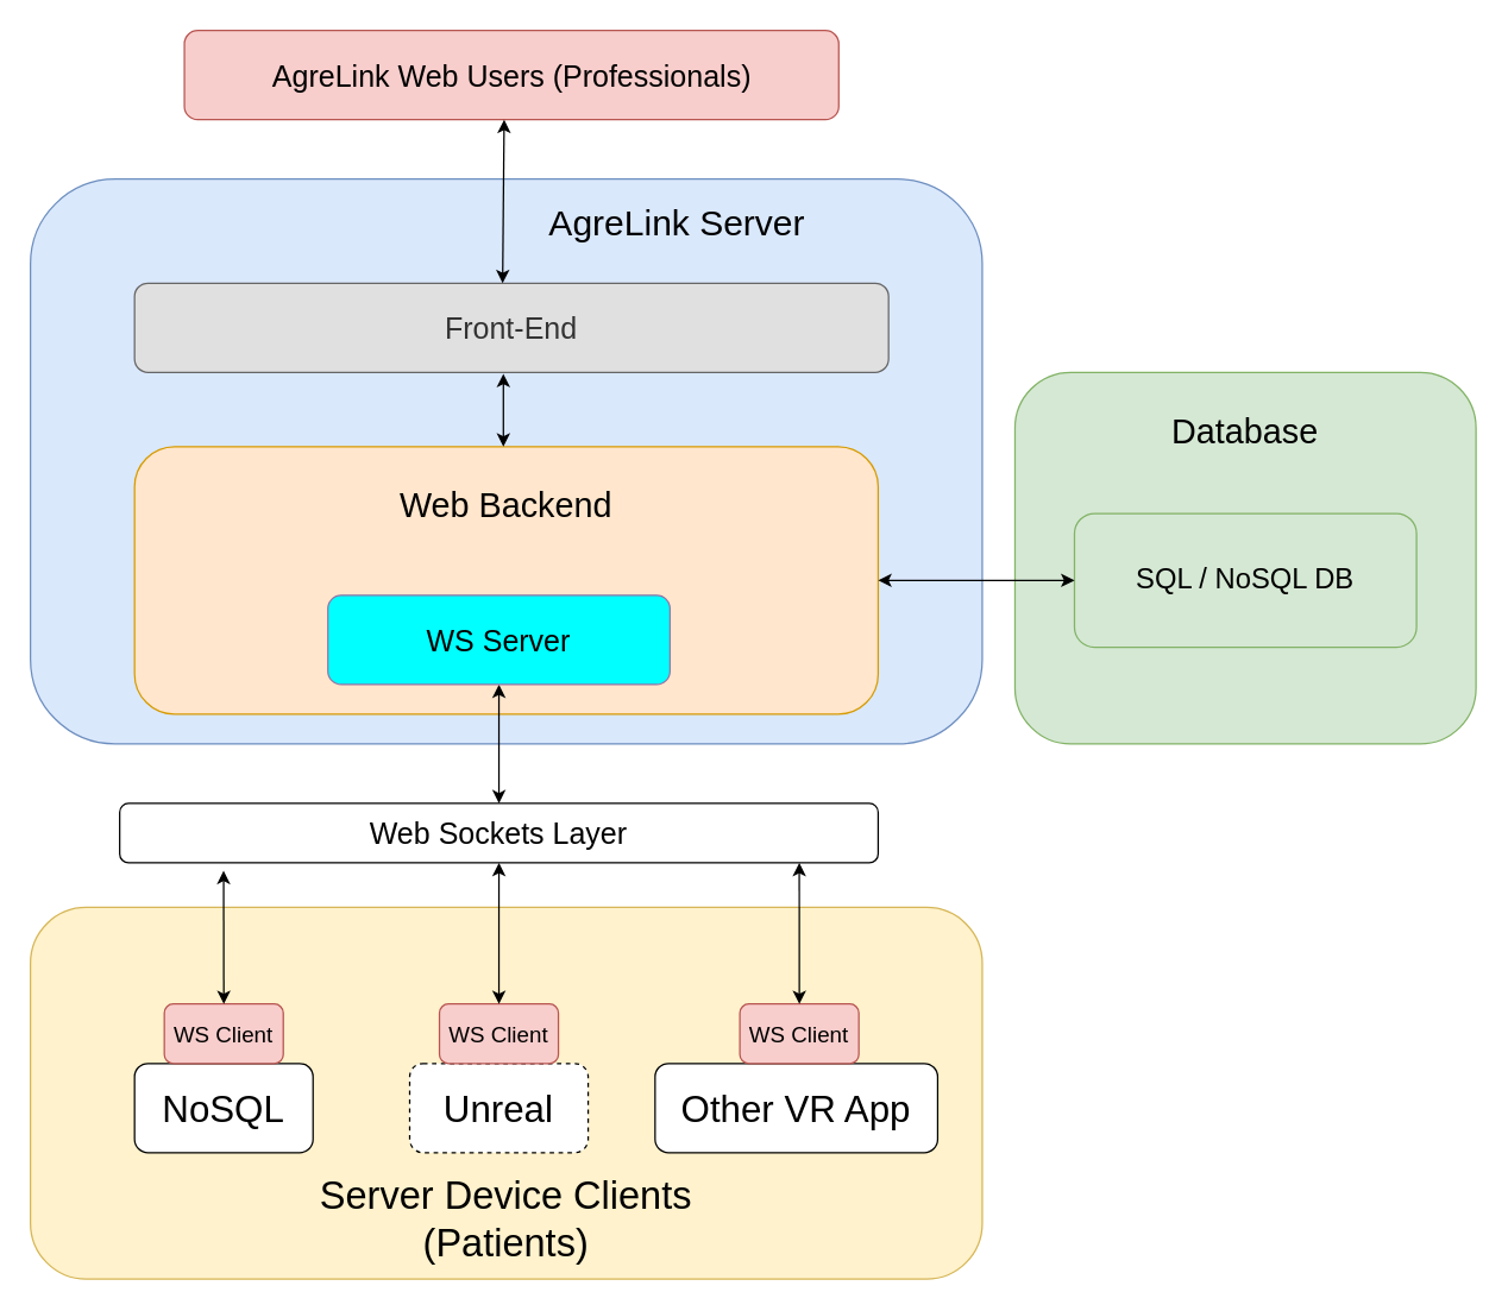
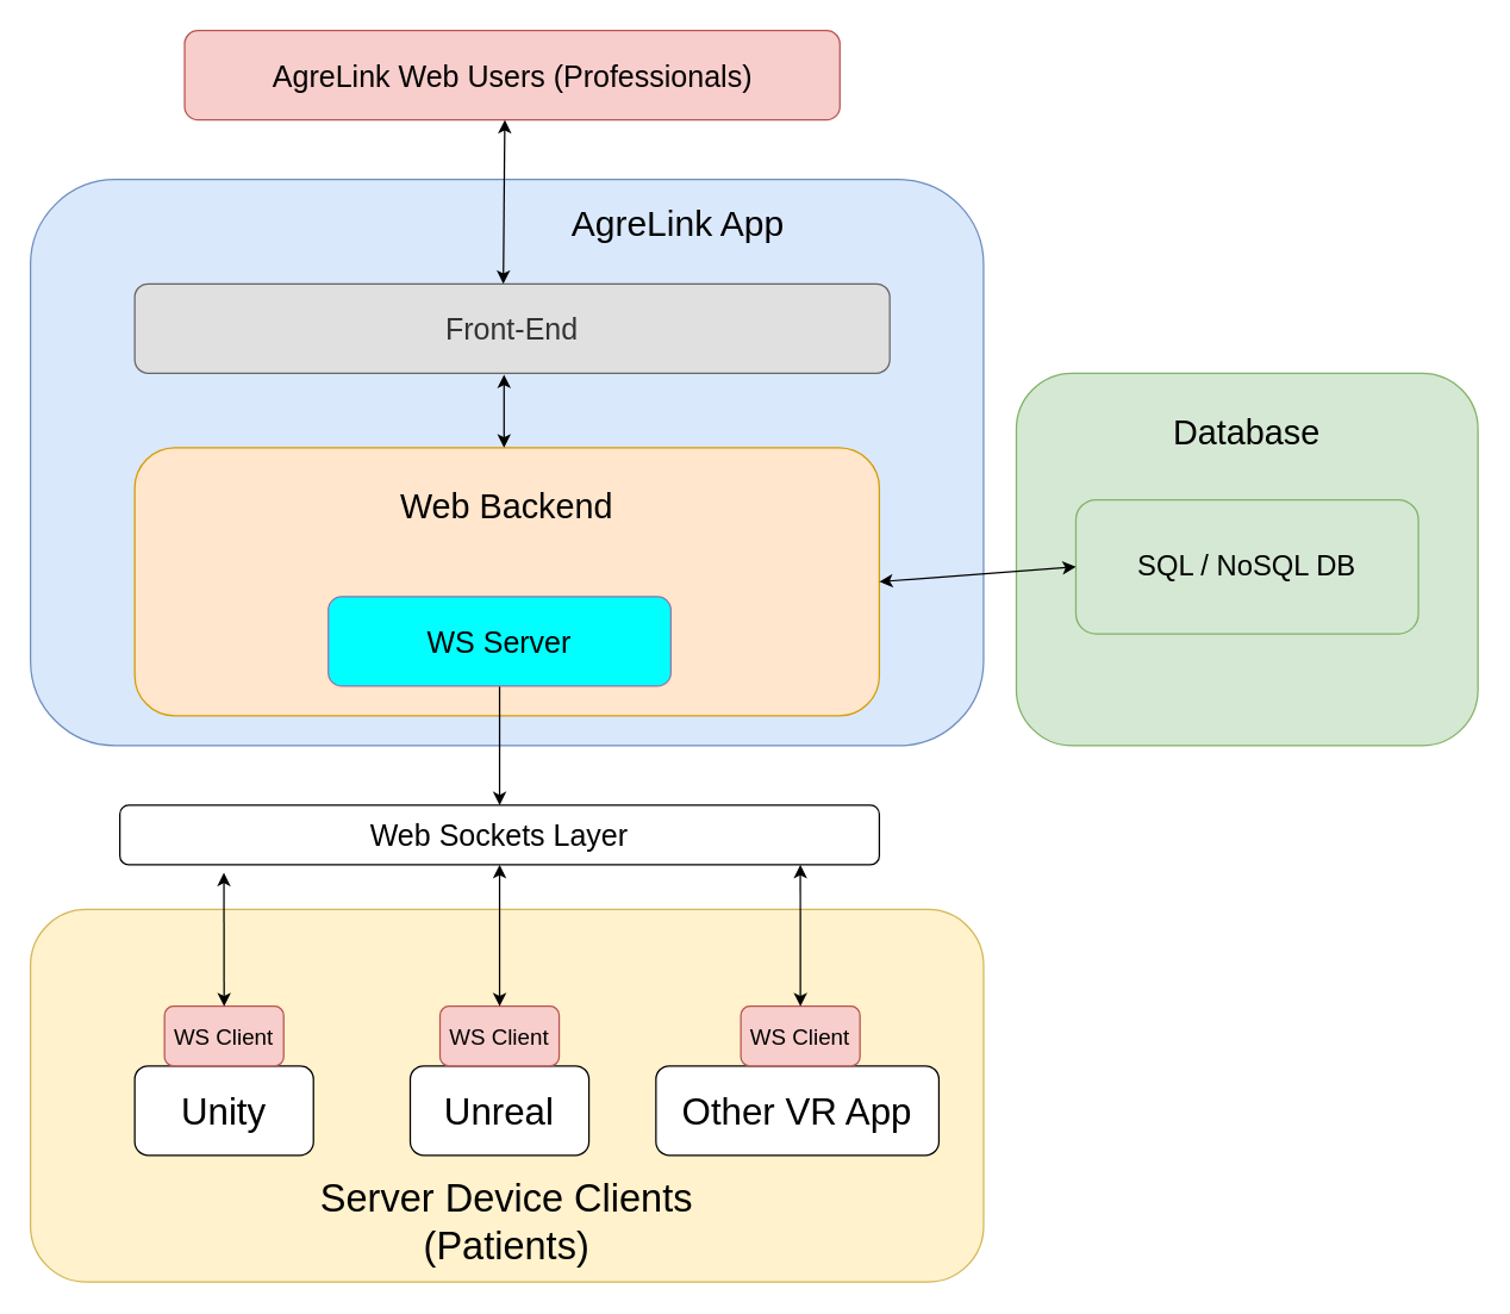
  <mxCell id="0" />
  <mxCell id="1" parent="0" />
  <mxCell id="2" value="" style="rounded=1;whiteSpace=wrap;html=1;fontSize=23;fillColor=#d5e8d4;strokeColor=#82b366;gradientColor=none;" vertex="1" parent="1"><mxGeometry x="682" y="250" width="310" height="250" as="geometry" /></mxCell>
  <mxCell id="3" value="" style="rounded=1;whiteSpace=wrap;html=1;shadow=0;glass=0;fillColor=#fff2cc;strokeColor=#d6b656;gradientColor=none;" parent="1" vertex="1"><mxGeometry x="20" y="610" width="640" height="250" as="geometry" /></mxCell>
  <mxCell id="4" value="" style="rounded=1;whiteSpace=wrap;html=1;glass=0;shadow=0;fillColor=#dae8fc;strokeColor=#6c8ebf;" parent="1" vertex="1"><mxGeometry x="20" y="120" width="640" height="380" as="geometry" /></mxCell>
- <mxCell id="5" value="&lt;font style=&quot;font-size: 25px&quot;&gt;NoSQL&lt;/font&gt;" style="rounded=1;whiteSpace=wrap;html=1;" parent="1" vertex="1"><mxGeometry x="90" y="715" width="120" height="60" as="geometry" /></mxCell>
- <mxCell id="6" value="&lt;font style=&quot;font-size: 25px&quot;&gt;Unreal&lt;/font&gt;" style="rounded=1;whiteSpace=wrap;html=1;dashed=1;" parent="1" vertex="1"><mxGeometry x="275" y="715" width="120" height="60" as="geometry" /></mxCell>
+ <mxCell id="5" value="&lt;font style=&quot;font-size: 25px&quot;&gt;Unity&lt;/font&gt;" style="rounded=1;whiteSpace=wrap;html=1;" parent="1" vertex="1"><mxGeometry x="90" y="715" width="120" height="60" as="geometry" /></mxCell>
+ <mxCell id="6" value="&lt;font style=&quot;font-size: 25px&quot;&gt;Unreal&lt;/font&gt;" style="rounded=1;whiteSpace=wrap;html=1;" parent="1" vertex="1"><mxGeometry x="275" y="715" width="120" height="60" as="geometry" /></mxCell>
  <mxCell id="7" value="&lt;font style=&quot;font-size: 26px&quot;&gt;Server Device Clients (Patients)&lt;/font&gt;" style="text;html=1;strokeColor=none;fillColor=none;align=center;verticalAlign=middle;whiteSpace=wrap;rounded=0;" parent="1" vertex="1"><mxGeometry x="191" y="780" width="298" height="80" as="geometry" /></mxCell>
  <mxCell id="8" value="&lt;font style=&quot;font-size: 15px&quot;&gt;WS Client&lt;/font&gt;" style="rounded=1;whiteSpace=wrap;html=1;fillColor=#f8cecc;strokeColor=#b85450;" parent="1" vertex="1"><mxGeometry x="110" y="675" width="80" height="40" as="geometry" /></mxCell>
  <mxCell id="9" value="&lt;font style=&quot;font-size: 15px&quot;&gt;WS Client&lt;/font&gt;" style="rounded=1;whiteSpace=wrap;html=1;fillColor=#f8cecc;strokeColor=#b85450;" parent="1" vertex="1"><mxGeometry x="295" y="675" width="80" height="40" as="geometry" /></mxCell>
  <mxCell id="10" value="&lt;font style=&quot;font-size: 20px&quot;&gt;Web Sockets Layer&lt;/font&gt;" style="rounded=1;whiteSpace=wrap;html=1;" parent="1" vertex="1"><mxGeometry x="80" y="540" width="510" height="40" as="geometry" /></mxCell>
  <mxCell id="11" value="" style="endArrow=classic;startArrow=classic;html=1;exitX=0.5;exitY=0;exitDx=0;exitDy=0;entryX=0.137;entryY=1.133;entryDx=0;entryDy=0;entryPerimeter=0;" parent="1" source="8" target="10" edge="1"><mxGeometry width="50" height="50" relative="1" as="geometry"><mxPoint x="260" y="530" as="sourcePoint" /><mxPoint x="150.16" y="592.01" as="targetPoint" /></mxGeometry></mxCell>
- <mxCell id="12" value="&lt;font style=&quot;font-size: 24px&quot;&gt;AgreLink Server&lt;/font&gt;" style="text;html=1;strokeColor=none;fillColor=none;align=center;verticalAlign=middle;whiteSpace=wrap;rounded=0;" parent="1" vertex="1"><mxGeometry x="295" y="130" width="320" height="40" as="geometry" /></mxCell>
- <mxCell id="13" value="&lt;font style=&quot;font-size: 19px&quot;&gt;SQL / NoSQL DB&lt;/font&gt;" style="rounded=1;whiteSpace=wrap;html=1;fillColor=#d5e8d4;strokeColor=#82b366;" parent="1" vertex="1"><mxGeometry x="722" y="345" width="230" height="90" as="geometry" /></mxCell>
+ <mxCell id="12" value="&lt;font style=&quot;font-size: 24px&quot;&gt;AgreLink App&lt;/font&gt;" style="text;html=1;strokeColor=none;fillColor=none;align=center;verticalAlign=middle;whiteSpace=wrap;rounded=0;" parent="1" vertex="1"><mxGeometry x="295" y="130" width="320" height="40" as="geometry" /></mxCell>
+ <mxCell id="13" value="&lt;font style=&quot;font-size: 19px&quot;&gt;SQL / NoSQL DB&lt;/font&gt;" style="rounded=1;whiteSpace=wrap;html=1;fillColor=#d5e8d4;strokeColor=#82b366;" parent="1" vertex="1"><mxGeometry x="722" y="335" width="230" height="90" as="geometry" /></mxCell>
  <mxCell id="14" style="edgeStyle=orthogonalEdgeStyle;rounded=0;orthogonalLoop=1;jettySize=auto;html=1;exitX=0.5;exitY=1;exitDx=0;exitDy=0;" parent="1" source="12" target="12" edge="1"><mxGeometry relative="1" as="geometry" /></mxCell>
  <mxCell id="15" value="" style="rounded=1;whiteSpace=wrap;html=1;fillColor=#ffe6cc;strokeColor=#d79b00;" parent="1" vertex="1"><mxGeometry x="90" y="300" width="500" height="180" as="geometry" /></mxCell>
- <mxCell id="16" value="" style="endArrow=classic;startArrow=classic;html=1;entryX=0.5;entryY=1;entryDx=0;entryDy=0;exitX=0.5;exitY=0;exitDx=0;exitDy=0;" parent="1" source="10" target="24" edge="1"><mxGeometry width="50" height="50" relative="1" as="geometry"><mxPoint x="290" y="550" as="sourcePoint" /><mxPoint x="340" y="500" as="targetPoint" /></mxGeometry></mxCell>
+ <mxCell id="16" value="" style="endArrow=none;startArrow=classic;html=1;entryX=0.5;entryY=1;entryDx=0;entryDy=0;exitX=0.5;exitY=0;exitDx=0;exitDy=0;" parent="1" source="10" target="24" edge="1"><mxGeometry width="50" height="50" relative="1" as="geometry"><mxPoint x="290" y="550" as="sourcePoint" /><mxPoint x="340" y="500" as="targetPoint" /></mxGeometry></mxCell>
  <mxCell id="17" value="" style="endArrow=classic;startArrow=classic;html=1;exitX=0.5;exitY=0;exitDx=0;exitDy=0;entryX=0.5;entryY=1;entryDx=0;entryDy=0;" parent="1" source="9" target="10" edge="1"><mxGeometry width="50" height="50" relative="1" as="geometry"><mxPoint x="145" y="580" as="sourcePoint" /><mxPoint x="335.04" y="592.01" as="targetPoint" /></mxGeometry></mxCell>
  <mxCell id="18" value="" style="endArrow=classic;startArrow=classic;html=1;entryX=0;entryY=0.5;entryDx=0;entryDy=0;exitX=1;exitY=0.5;exitDx=0;exitDy=0;" parent="1" source="15" target="13" edge="1"><mxGeometry width="50" height="50" relative="1" as="geometry"><mxPoint x="290" y="550" as="sourcePoint" /><mxPoint x="340" y="500" as="targetPoint" /></mxGeometry></mxCell>
  <mxCell id="19" value="&lt;font style=&quot;font-size: 20px&quot;&gt;Front-End&lt;/font&gt;" style="rounded=1;whiteSpace=wrap;html=1;fillColor=#E0E0E0;strokeColor=#666666;fontColor=#333333;gradientColor=none;" parent="1" vertex="1"><mxGeometry x="90" y="190" width="507" height="60" as="geometry" /></mxCell>
  <mxCell id="20" value="&lt;font style=&quot;font-size: 25px&quot;&gt;Other VR App&lt;/font&gt;" style="rounded=1;whiteSpace=wrap;html=1;" parent="1" vertex="1"><mxGeometry x="440" y="715" width="190" height="60" as="geometry" /></mxCell>
  <mxCell id="21" value="&lt;font style=&quot;font-size: 15px&quot;&gt;WS Client&lt;/font&gt;" style="rounded=1;whiteSpace=wrap;html=1;fillColor=#f8cecc;strokeColor=#b85450;" parent="1" vertex="1"><mxGeometry x="497" y="675" width="80" height="40" as="geometry" /></mxCell>
  <mxCell id="22" value="" style="endArrow=classic;startArrow=classic;html=1;exitX=0.5;exitY=0;exitDx=0;exitDy=0;entryX=0.896;entryY=1;entryDx=0;entryDy=0;entryPerimeter=0;" parent="1" source="21" target="10" edge="1"><mxGeometry width="50" height="50" relative="1" as="geometry"><mxPoint x="540" y="590" as="sourcePoint" /><mxPoint x="340" y="490" as="targetPoint" /></mxGeometry></mxCell>
  <mxCell id="23" value="&lt;span style=&quot;font-size: 20px&quot;&gt;AgreLink Web Users (Professionals)&lt;/span&gt;" style="rounded=1;whiteSpace=wrap;html=1;fillColor=#f8cecc;strokeColor=#b85450;" vertex="1" parent="1"><mxGeometry x="123.5" y="20" width="440" height="60" as="geometry" /></mxCell>
  <mxCell id="24" value="&lt;font style=&quot;font-size: 20px&quot;&gt;WS Server&lt;/font&gt;" style="rounded=1;whiteSpace=wrap;html=1;fillColor=#00FFFF;strokeColor=#9673a6;" parent="1" vertex="1"><mxGeometry x="220" y="400" width="230" height="60" as="geometry" /></mxCell>
  <mxCell id="25" value="" style="endArrow=classic;startArrow=classic;html=1;exitX=0.5;exitY=1;exitDx=0;exitDy=0;entryX=0.5;entryY=0;entryDx=0;entryDy=0;" edge="1" parent="1"><mxGeometry width="50" height="50" relative="1" as="geometry"><mxPoint x="338.5" y="80" as="sourcePoint" /><mxPoint x="337.5" y="190" as="targetPoint" /></mxGeometry></mxCell>
  <mxCell id="26" value="&lt;font style=&quot;font-size: 23px;&quot;&gt;Web Backend&lt;/font&gt;" style="text;html=1;strokeColor=none;fillColor=none;align=center;verticalAlign=middle;whiteSpace=wrap;rounded=0;fontSize=23;" vertex="1" parent="1"><mxGeometry x="234" y="330" width="212" height="20" as="geometry" /></mxCell>
  <mxCell id="27" value="" style="endArrow=classic;startArrow=classic;html=1;fontSize=23;" edge="1" parent="1"><mxGeometry width="50" height="50" relative="1" as="geometry"><mxPoint x="338" y="300" as="sourcePoint" /><mxPoint x="338" y="251" as="targetPoint" /></mxGeometry></mxCell>
  <mxCell id="28" style="edgeStyle=orthogonalEdgeStyle;rounded=0;orthogonalLoop=1;jettySize=auto;html=1;exitX=0.5;exitY=1;exitDx=0;exitDy=0;fontSize=23;" edge="1" parent="1" source="2" target="2"><mxGeometry relative="1" as="geometry" /></mxCell>
  <mxCell id="29" value="Database" style="text;html=1;strokeColor=none;fillColor=none;align=center;verticalAlign=middle;whiteSpace=wrap;rounded=0;fontSize=23;" vertex="1" parent="1"><mxGeometry x="817" y="280" width="40" height="20" as="geometry" /></mxCell>
